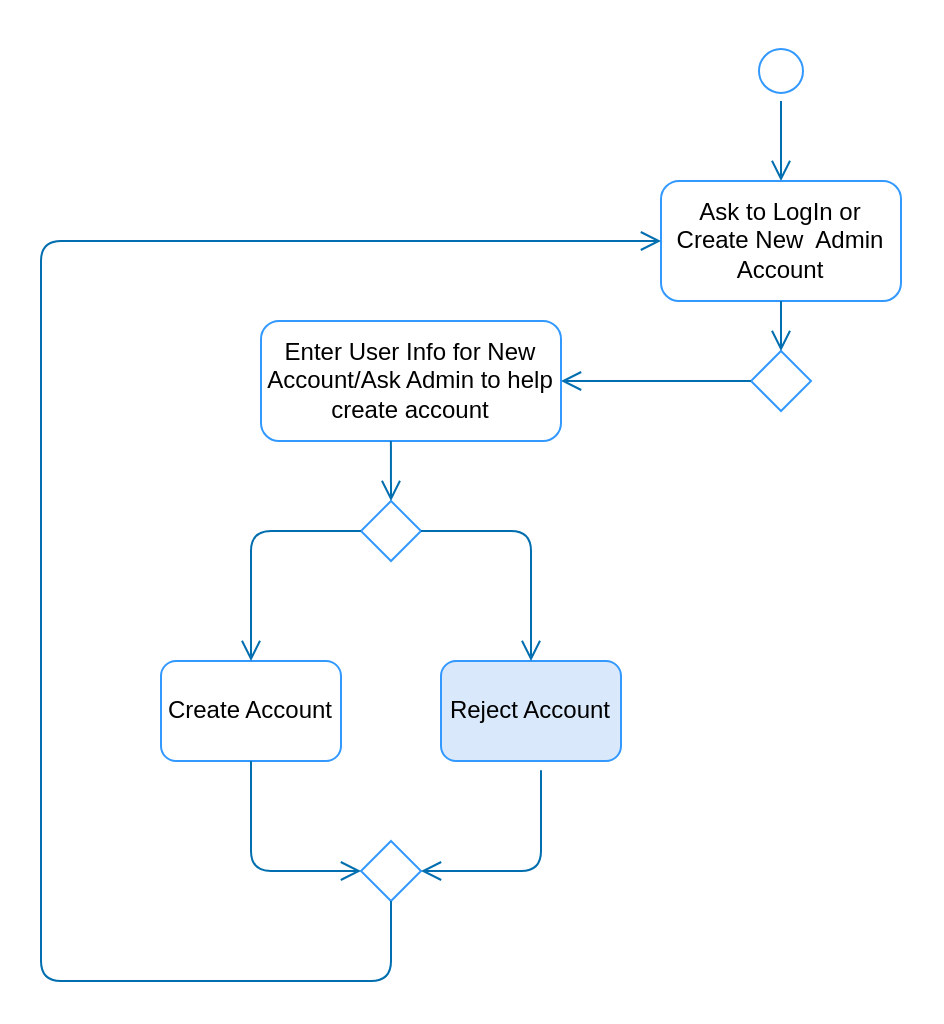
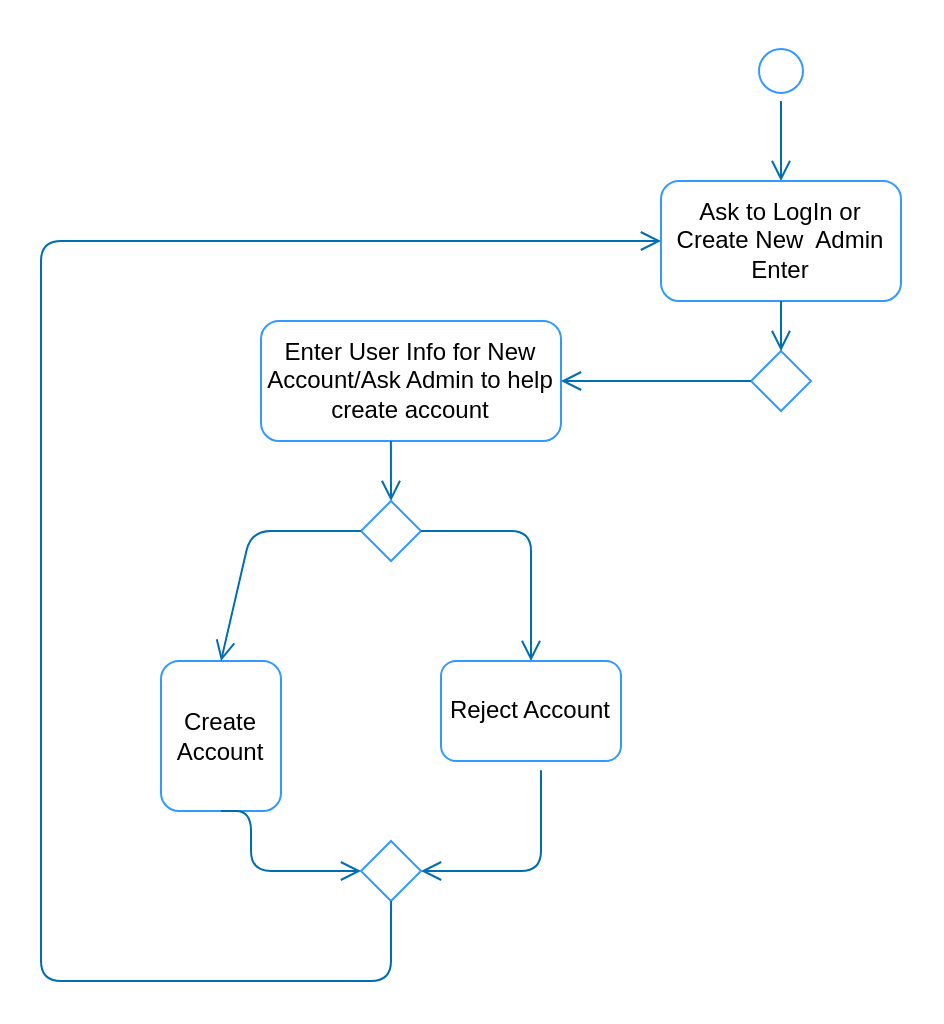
  <mxCell id="0" />
  <mxCell id="1" parent="0" />
  <mxCell id="2" value="" style="ellipse;html=1;shape=startState;strokeColor=#3399FF;" vertex="1" parent="1"><mxGeometry x="375" y="20" width="30" height="30" as="geometry" /></mxCell>
  <mxCell id="3" value="" style="edgeStyle=orthogonalEdgeStyle;html=1;verticalAlign=bottom;endArrow=open;endSize=8;strokeColor=#006EAF;fillColor=#1ba1e2;" edge="1" parent="1" source="2"><mxGeometry relative="1" as="geometry"><mxPoint x="390" y="90" as="targetPoint" /></mxGeometry></mxCell>
- <mxCell id="4" value="Ask to LogIn or Create New&amp;nbsp; Admin Account" style="rounded=1;whiteSpace=wrap;html=1;strokeColor=#3399FF;" vertex="1" parent="1"><mxGeometry x="330" y="90" width="120" height="60" as="geometry" /></mxCell>
+ <mxCell id="4" value="Ask to LogIn or Create New&amp;nbsp; Admin Enter" style="rounded=1;whiteSpace=wrap;html=1;strokeColor=#3399FF;" vertex="1" parent="1"><mxGeometry x="330" y="90" width="120" height="60" as="geometry" /></mxCell>
  <mxCell id="5" value="Enter User Info for New Account/Ask Admin to help create account" style="rounded=1;whiteSpace=wrap;html=1;strokeColor=#3399FF;" vertex="1" parent="1"><mxGeometry x="130" y="160" width="150" height="60" as="geometry" /></mxCell>
- <mxCell id="6" value="Reject Account" style="rounded=1;whiteSpace=wrap;html=1;strokeColor=#3399FF;fillColor=#dae8fc;" vertex="1" parent="1"><mxGeometry x="220" y="330" width="90" height="50" as="geometry" /></mxCell>
+ <mxCell id="6" value="Reject Account" style="rounded=1;whiteSpace=wrap;html=1;strokeColor=#3399FF;" vertex="1" parent="1"><mxGeometry x="220" y="330" width="90" height="50" as="geometry" /></mxCell>
  <mxCell id="7" value="" style="rhombus;strokeColor=#3399FF;" vertex="1" parent="1"><mxGeometry x="180" y="250" width="30" height="30" as="geometry" /></mxCell>
  <mxCell id="8" value="" style="endArrow=open;startArrow=none;endFill=0;startFill=0;endSize=8;html=1;verticalAlign=bottom;labelBackgroundColor=none;strokeWidth=1;entryX=0.5;entryY=0;entryDx=0;entryDy=0;fillColor=#1ba1e2;strokeColor=#006EAF;exitX=0.433;exitY=1;exitDx=0;exitDy=0;exitPerimeter=0;" edge="1" parent="1" source="5" target="7"><mxGeometry width="160" relative="1" as="geometry"><mxPoint x="435" y="140" as="sourcePoint" /><mxPoint x="435" y="185" as="targetPoint" /></mxGeometry></mxCell>
  <mxCell id="9" value="" style="endArrow=open;startArrow=none;endFill=0;startFill=0;endSize=8;html=1;verticalAlign=bottom;labelBackgroundColor=none;strokeWidth=1;fillColor=#1ba1e2;strokeColor=#006EAF;exitX=1;exitY=0.5;exitDx=0;exitDy=0;entryX=0.5;entryY=0;entryDx=0;entryDy=0;" edge="1" parent="1" source="7" target="6"><mxGeometry width="160" relative="1" as="geometry"><mxPoint x="210" y="290" as="sourcePoint" /><mxPoint x="250" y="300" as="targetPoint" /><Array as="points"><mxPoint x="265" y="265" /></Array></mxGeometry></mxCell>
- <mxCell id="10" value="Create Account" style="rounded=1;whiteSpace=wrap;html=1;strokeColor=#3399FF;" vertex="1" parent="1"><mxGeometry x="80" y="330" width="90" height="50" as="geometry" /></mxCell>
+ <mxCell id="10" value="Create Account" style="rounded=1;whiteSpace=wrap;html=1;strokeColor=#3399FF;" vertex="1" parent="1"><mxGeometry x="80" y="330" width="60" height="75" as="geometry" /></mxCell>
  <mxCell id="11" value="" style="endArrow=open;startArrow=none;endFill=0;startFill=0;endSize=8;html=1;verticalAlign=bottom;labelBackgroundColor=none;strokeWidth=1;fillColor=#1ba1e2;strokeColor=#006EAF;exitX=0;exitY=0.5;exitDx=0;exitDy=0;entryX=0.5;entryY=0;entryDx=0;entryDy=0;" edge="1" parent="1" source="7" target="10"><mxGeometry width="160" relative="1" as="geometry"><mxPoint x="220" y="275" as="sourcePoint" /><mxPoint x="125" y="280" as="targetPoint" /><Array as="points"><mxPoint x="125" y="265" /></Array></mxGeometry></mxCell>
  <mxCell id="12" value="" style="rhombus;strokeColor=#3399FF;" vertex="1" parent="1"><mxGeometry x="180" y="420" width="30" height="30" as="geometry" /></mxCell>
  <mxCell id="13" value="" style="endArrow=open;startArrow=none;endFill=0;startFill=0;endSize=8;html=1;verticalAlign=bottom;labelBackgroundColor=none;strokeWidth=1;fillColor=#1ba1e2;strokeColor=#006EAF;exitX=0.5;exitY=1;exitDx=0;exitDy=0;entryX=0;entryY=0.5;entryDx=0;entryDy=0;" edge="1" parent="1" source="10" target="12"><mxGeometry width="160" relative="1" as="geometry"><mxPoint x="190" y="275" as="sourcePoint" /><mxPoint x="135" y="320" as="targetPoint" /><Array as="points"><mxPoint x="125" y="405" /><mxPoint x="125" y="435" /></Array></mxGeometry></mxCell>
  <mxCell id="14" value="" style="endArrow=open;startArrow=none;endFill=0;startFill=0;endSize=8;html=1;verticalAlign=bottom;labelBackgroundColor=none;strokeWidth=1;fillColor=#1ba1e2;strokeColor=#006EAF;exitX=0.5;exitY=1;exitDx=0;exitDy=0;entryX=1;entryY=0.5;entryDx=0;entryDy=0;" edge="1" parent="1" target="12"><mxGeometry width="160" relative="1" as="geometry"><mxPoint x="270" y="400" as="sourcePoint" /><mxPoint x="325" y="435" as="targetPoint" /><Array as="points"><mxPoint x="270" y="380" /><mxPoint x="270" y="405" /><mxPoint x="270" y="435" /></Array></mxGeometry></mxCell>
  <mxCell id="15" value="" style="endArrow=open;startArrow=none;endFill=0;startFill=0;endSize=8;html=1;verticalAlign=bottom;labelBackgroundColor=none;strokeWidth=1;fillColor=#1ba1e2;strokeColor=#006EAF;exitX=0.5;exitY=1;exitDx=0;exitDy=0;entryX=0;entryY=0.5;entryDx=0;entryDy=0;" edge="1" parent="1" source="12" target="4"><mxGeometry width="160" relative="1" as="geometry"><mxPoint x="80" y="355" as="sourcePoint" /><mxPoint x="25" y="420" as="targetPoint" /><Array as="points"><mxPoint x="195" y="490" /><mxPoint x="20" y="490" /><mxPoint x="20" y="120" /></Array></mxGeometry></mxCell>
  <mxCell id="16" value="" style="rhombus;strokeColor=#3399FF;" vertex="1" parent="1"><mxGeometry x="375" y="175" width="30" height="30" as="geometry" /></mxCell>
  <mxCell id="17" value="" style="endArrow=open;startArrow=none;endFill=0;startFill=0;endSize=8;html=1;verticalAlign=bottom;labelBackgroundColor=none;strokeWidth=1;fillColor=#1ba1e2;strokeColor=#006EAF;exitX=0.5;exitY=1;exitDx=0;exitDy=0;" edge="1" parent="1" source="4" target="16"><mxGeometry width="160" relative="1" as="geometry"><mxPoint x="204.95" y="230" as="sourcePoint" /><mxPoint x="205" y="260" as="targetPoint" /><Array as="points" /></mxGeometry></mxCell>
  <mxCell id="18" value="" style="endArrow=open;startArrow=none;endFill=0;startFill=0;endSize=8;html=1;verticalAlign=bottom;labelBackgroundColor=none;strokeWidth=1;fillColor=#1ba1e2;strokeColor=#006EAF;exitX=0;exitY=0.5;exitDx=0;exitDy=0;entryX=1;entryY=0.5;entryDx=0;entryDy=0;" edge="1" parent="1" target="5"><mxGeometry width="160" relative="1" as="geometry"><mxPoint x="375" y="190" as="sourcePoint" /><mxPoint x="320" y="255" as="targetPoint" /><Array as="points"><mxPoint x="320" y="190" /></Array></mxGeometry></mxCell>
